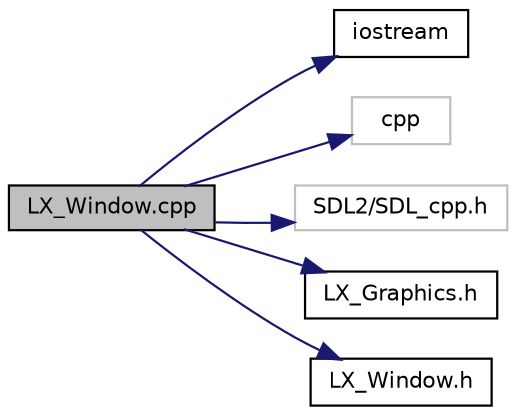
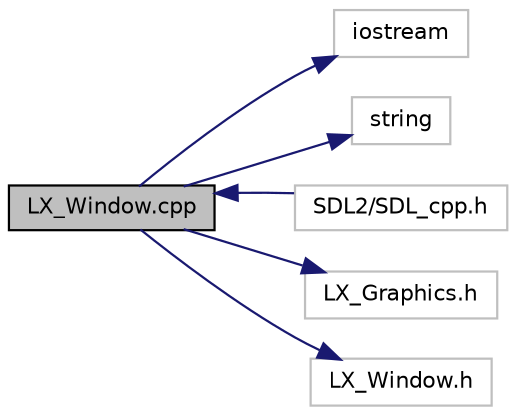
  digraph {
    rankdir=LR
    node [color=black fillcolor=white fontname=Helvetica fontsize=10 shape=record style=filled]
    edge [color=midnightblue fontname=Helvetica fontsize=10 labelfontname=Helvetica labelfontsize=10 style=solid]
    n1 [fillcolor=grey75 fontcolor=black height=0.2 label="LX_Window.cpp" width=0.4]
-   n2 [height=0.2 label=iostream width=0.4]
-   n3 [color=grey75 height=0.2 label=cpp width=0.4]
+   n2 [color=grey75 height=0.2 label=iostream width=0.4]
+   n3 [color=grey75 height=0.2 label=string width=0.4]
    n4 [color=grey75 height=0.2 label="SDL2/SDL_cpp.h" width=0.4]
-   n5 [height=0.2 label="LX_Graphics.h" width=0.4]
-   n6 [height=0.2 label="LX_Window.h" width=0.4]
+   n5 [color=grey75 height=0.2 label="LX_Graphics.h" width=0.4]
+   n6 [color=grey75 height=0.2 label="LX_Window.h" width=0.4]
    n1 -> n2
    n1 -> n3
-   n1 -> n4
+   n4 -> n1
    n1 -> n5
    n1 -> n6
  }
